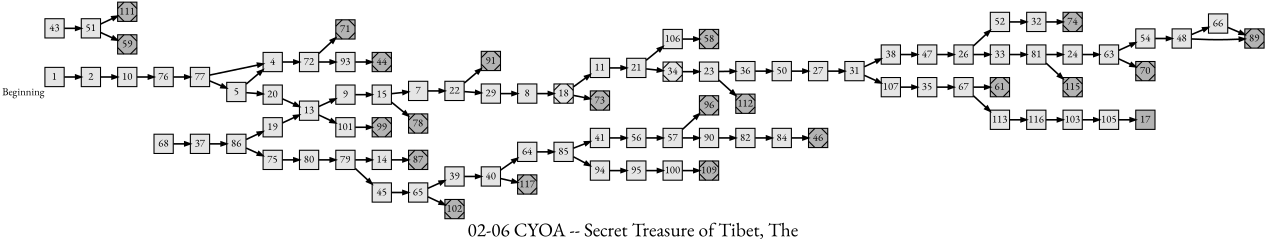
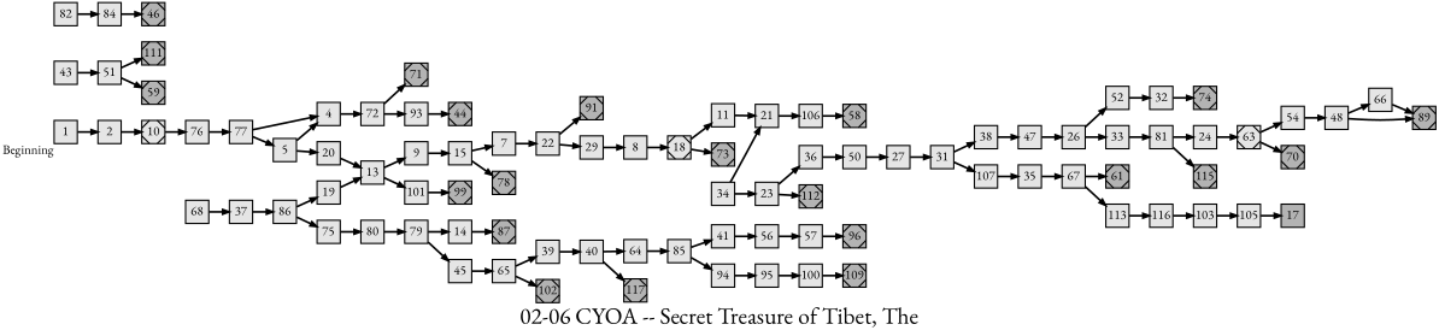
  digraph {
    fontname="EB Garamond"
    fontsize=36
    label="02-06 CYOA -- Secret Treasure of Tibet, The"
    nodesep=0.35
    ordering=out
    rankdir=LR
    ranksep=0.45
    node [fillcolor=grey90 fixedsize=true fontname="EB Garamond" fontsize=20 labelfloat=true margin="0,0" penwidth=2 regular=true shape=rect style=filled]
    edge [fontname="EB Garamond" fontsize=12 labelfloat=true penwidth=3]
    1 [xlabel=Beginning]
    2
-   10
+   10 [shape=Msquare]
    76
    77
    4
    72
    71 [fillcolor=grey70 shape=Msquare]
    93
    44 [fillcolor=grey70 shape=Msquare]
    5
    20
    13
    9
    101
    7
    22
    91 [fillcolor=grey70 shape=Msquare]
    29
    8
    18 [shape=Msquare]
    11
    73 [fillcolor=grey70 shape=Msquare]
    21
    15
    78 [fillcolor=grey70 shape=Msquare]
    106
-   34 [shape=Msquare]
+   34
    58 [fillcolor=grey70 shape=Msquare]
    23
    99 [fillcolor=grey70 shape=Msquare]
    87 [fillcolor=grey70 shape=Msquare]
    14
    17 [fillcolor=grey70 shape=box]
    19
    36
    112 [fillcolor=grey70 shape=Msquare]
    50
    27
    24
-   63
+   63 [shape=Msquare]
    54
    70 [fillcolor=grey70 shape=Msquare]
    48
    52
    32
    26
    33
    81
    74 [fillcolor=grey70 shape=Msquare]
    115 [fillcolor=grey70 shape=Msquare]
    31
    38
    107
    47
    35
    67
    61 [fillcolor=grey70 shape=Msquare]
    113
    116
    37
    86
    75
    80
    39
    40
    64
    117 [fillcolor=grey70 shape=Msquare]
    85
    41
    94
    56
    57
    96 [fillcolor=grey70 shape=Msquare]
-   90
    43
    51
    111 [fillcolor=grey70 shape=Msquare]
    59 [fillcolor=grey70 shape=Msquare]
    45
    65
    102 [fillcolor=grey70 shape=Msquare]
    46 [fillcolor=grey70 shape=Msquare]
    66
    89 [fillcolor=grey70 shape=Msquare]
    82
    84
    95
    103
    68
    79
    100
    109 [fillcolor=grey70 shape=Msquare]
    105
    1 -> 2
    2 -> 10
    10 -> 76
    76 -> 77
    77 -> 4
    77 -> 5
    4 -> 72
    72 -> 71
    72 -> 93
    93 -> 44
    5 -> 4
    5 -> 20
    20 -> 13
    13 -> 9
    13 -> 101
    9 -> 15
    101 -> 99
    7 -> 22
    22 -> 91
    22 -> 29
    29 -> 8
    8 -> 18
    18 -> 11
    18 -> 73
    11 -> 21
    21 -> 106
-   21 -> 34
+   34 -> 21
    15 -> 7
    15 -> 78
    106 -> 58
    34 -> 23
    23 -> 36
    23 -> 112
    14 -> 87
    19 -> 13
    36 -> 50
    50 -> 27
    27 -> 31
    24 -> 63
    63 -> 54
    63 -> 70
    54 -> 48
    48 -> 66
    48 -> 89
    52 -> 32
    32 -> 74
    26 -> 52
    26 -> 33
    33 -> 81
    81 -> 24
    81 -> 115
    31 -> 38
    31 -> 107
    38 -> 47
    107 -> 35
    47 -> 26
    35 -> 67
    67 -> 61
    67 -> 113
    113 -> 116
    116 -> 103
    37 -> 86
    86 -> 19
    86 -> 75
    75 -> 80
    80 -> 79
    39 -> 40
    40 -> 64
    40 -> 117
    64 -> 85
    85 -> 41
    85 -> 94
    41 -> 56
    94 -> 95
    56 -> 57
    57 -> 96
-   57 -> 90
-   90 -> 82
    43 -> 51
    51 -> 111
    51 -> 59
    45 -> 65
    65 -> 39
    65 -> 102
    66 -> 89
    82 -> 84
    84 -> 46
    95 -> 100
    103 -> 105
    68 -> 37
    79 -> 14
    79 -> 45
    100 -> 109
    105 -> 17
  }
